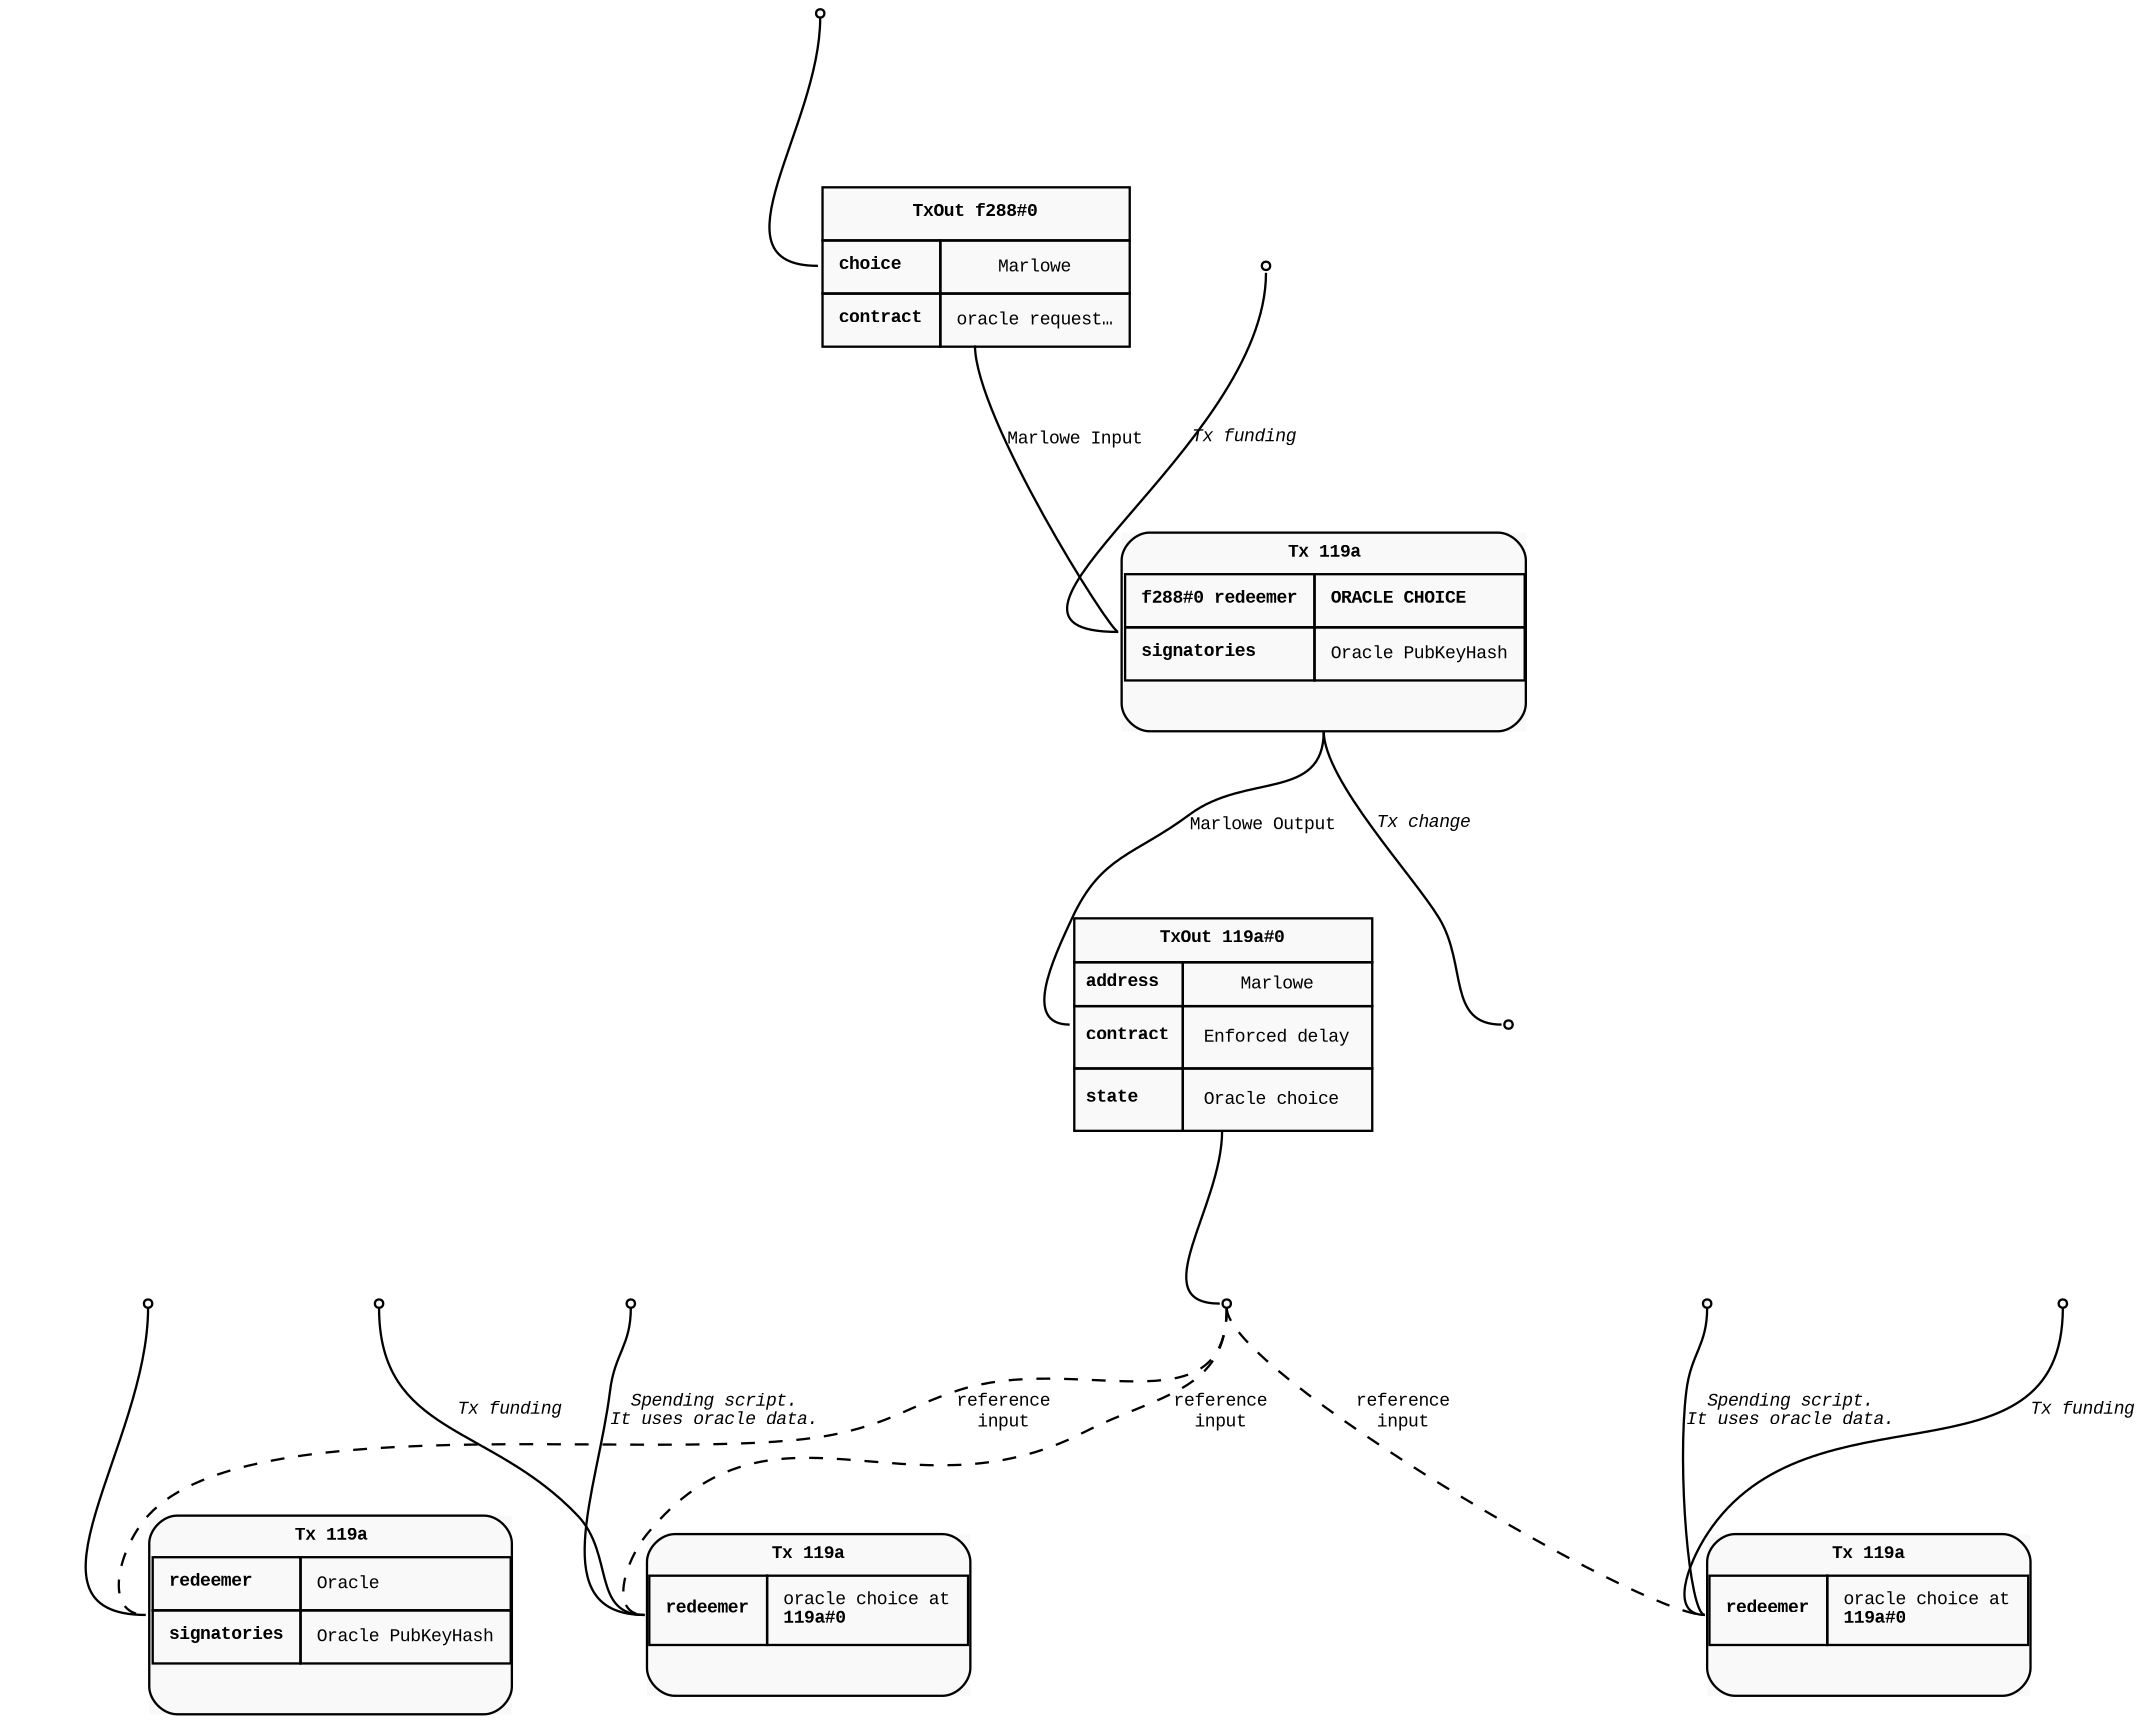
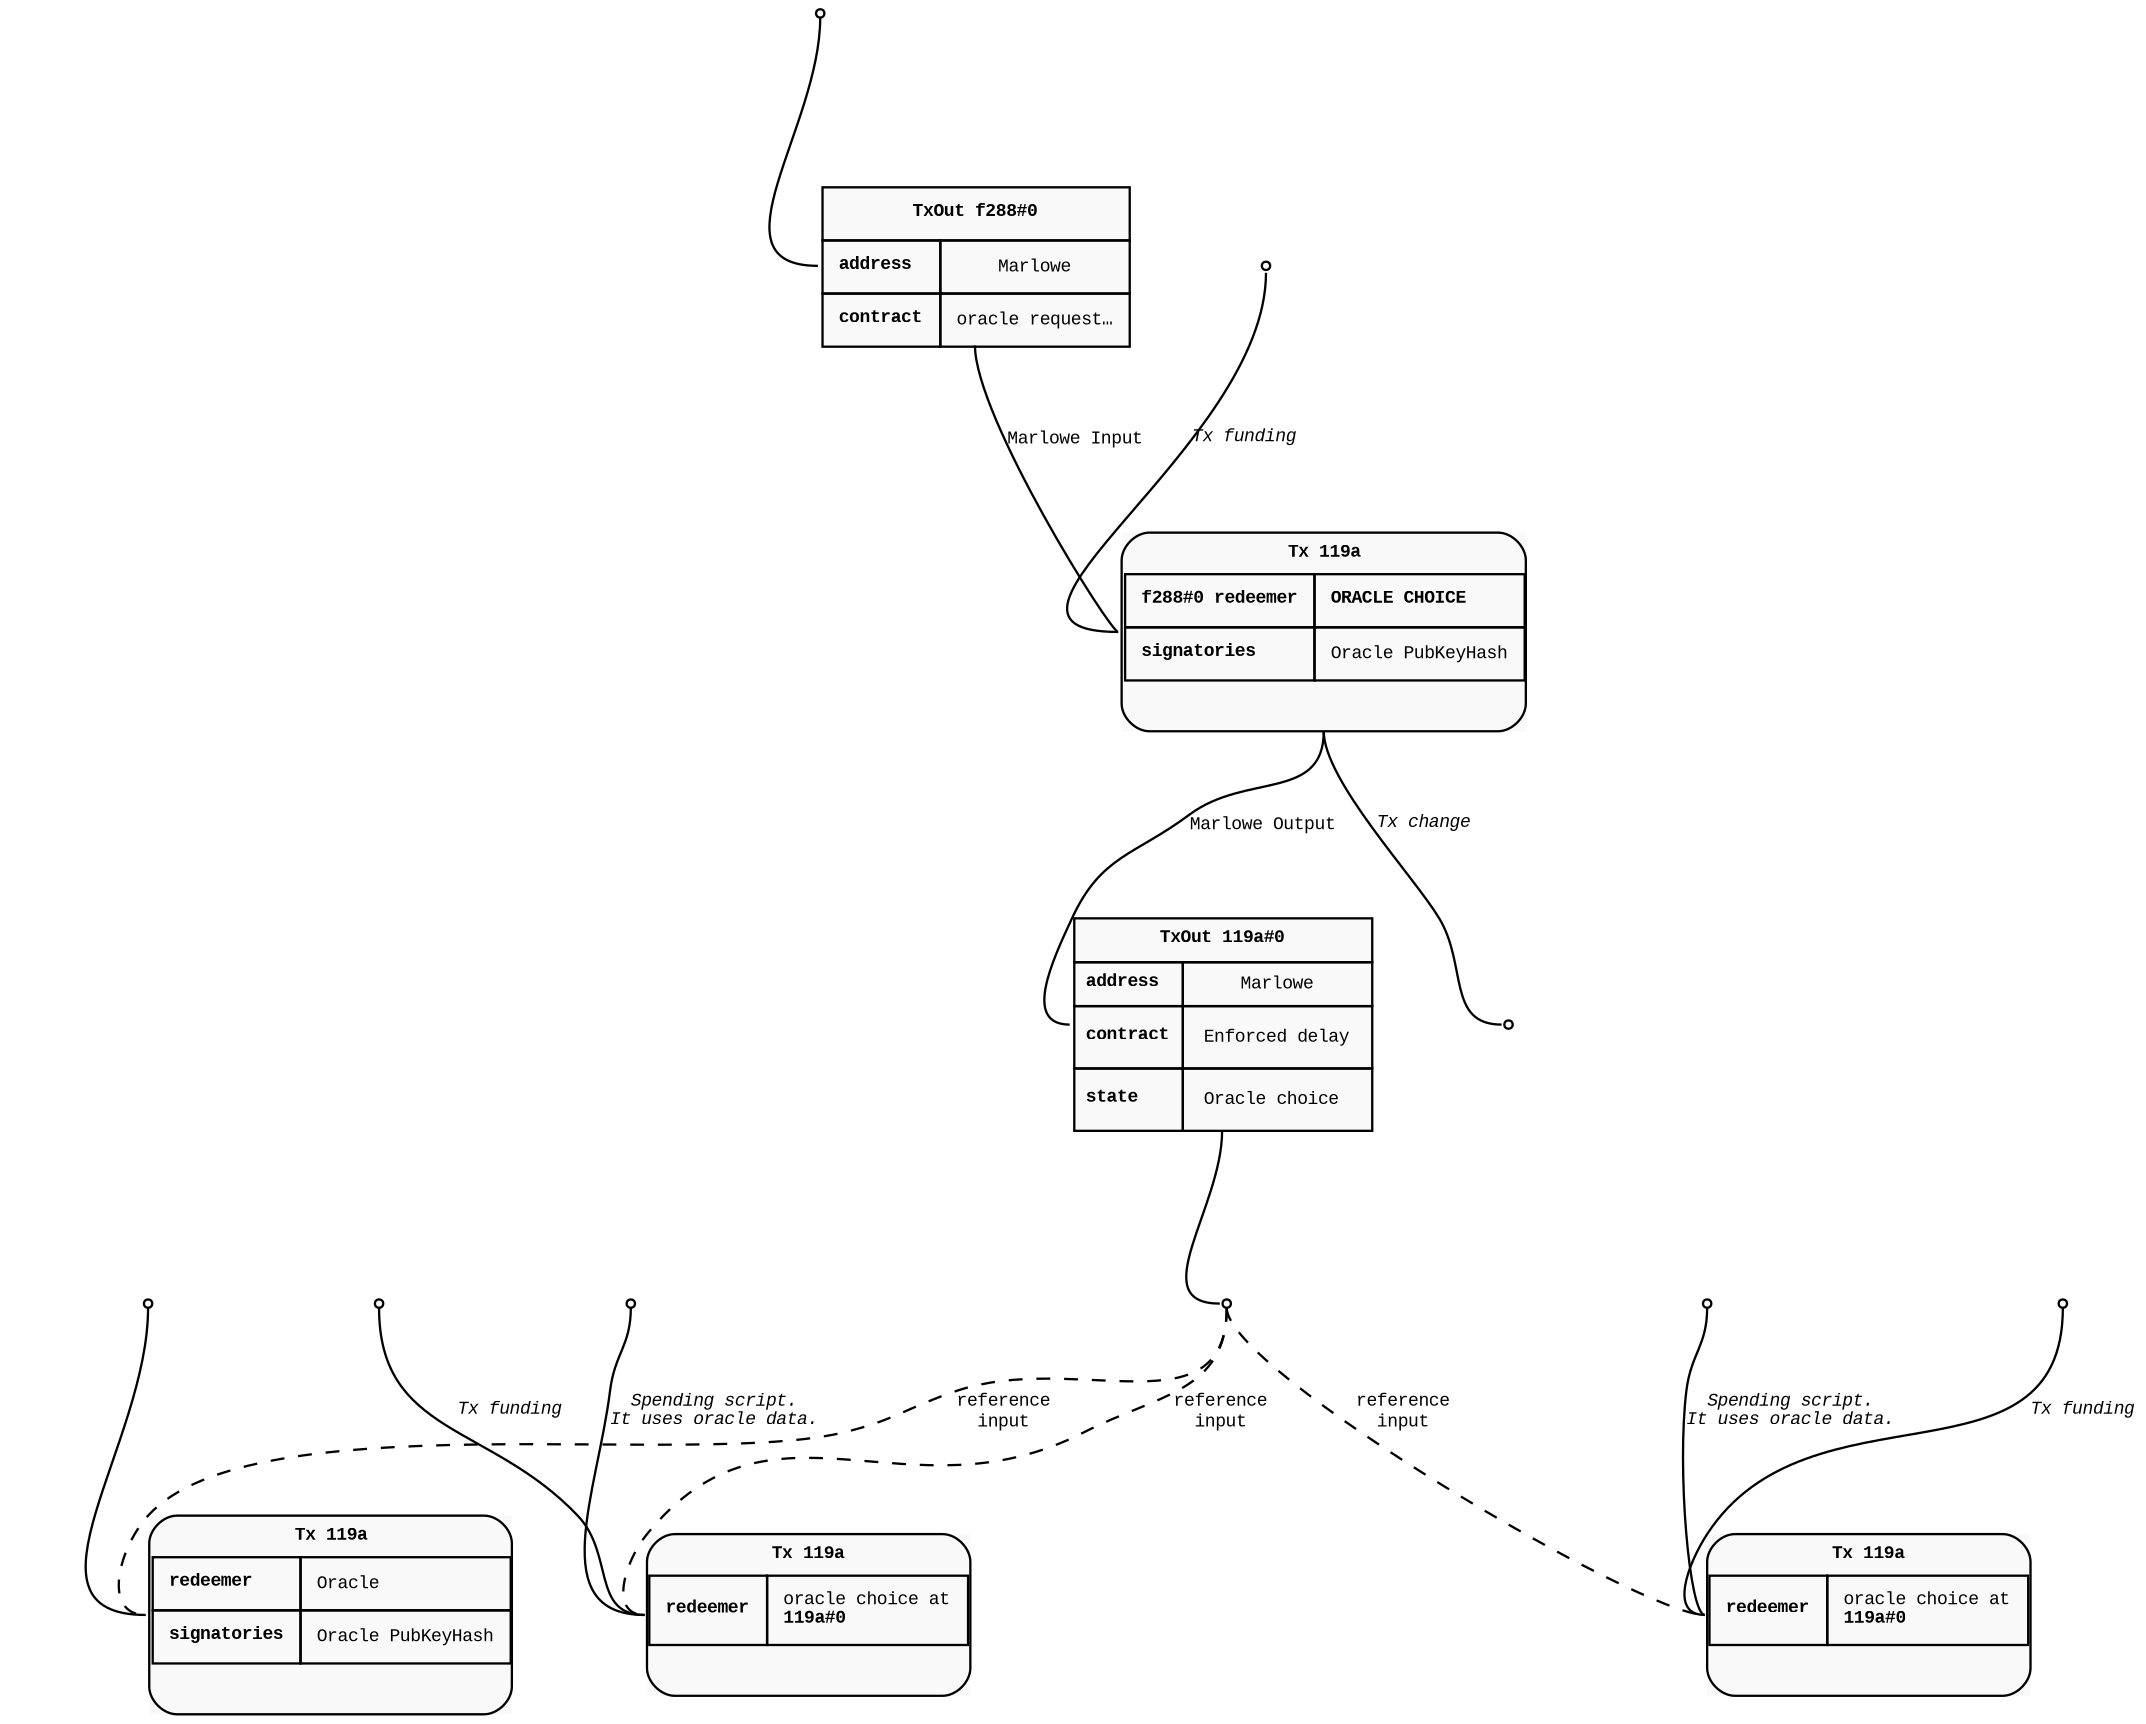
  digraph {
    nodesep=0.8
    rankdir=TD
    ranksep=1
    node [fillcolor="#f9f9f9" fontname="Courier New" fontsize="8pt" shape=point style=filled]
    edge [arrowhead=none color="#aaa" fontname="Courier New" fontsize="8pt" headport=w tailport=s]
    MarloweInitialThreadPoint
-   n2 [border=0 label=<     <TABLE CELLSPACING="0" CELLPADDING="6" border="0" CELLBORDER="1" color="#aaa">       <TR>         <TD colspan="2" align="center"><b>TxOut f288#0</b></TD>       </TR>       <TR>         <TD align="left"><b>choice</b></TD>         <TD>Marlowe</TD>       </TR>       <TR>         <TD align="left" balign="left"><b>contract</b></TD>         <TD align="left" balign="left">oracle request…</TD>       </TR>     </TABLE>   > shape=plain]
+   n2 [border=0 label=<     <TABLE CELLSPACING="0" CELLPADDING="6" border="0" CELLBORDER="1" color="#aaa">       <TR>         <TD colspan="2" align="center"><b>TxOut f288#0</b></TD>       </TR>       <TR>         <TD align="left"><b>address</b></TD>         <TD>Marlowe</TD>       </TR>       <TR>         <TD align="left" balign="left"><b>contract</b></TD>         <TD align="left" balign="left">oracle request…</TD>       </TR>     </TABLE>   > shape=plain]
    n3 [color="#aaa" label=<     <TABLE CELLSPACING="0" CELLPADDING="4" border="1" CELLBORDER="0" style="rounded" color="#aaa">       <TR>         <TD colspan="2" align="center"><b>Tx 119a</b></TD>       </TR>       <TR>         <TD CELLPADDING="0">           <TABLE CELLSPACING="0" CELLPADDING="6" border="0" CELLBORDER="0">             <TR>               <TD border="1" align="left"><b>f288#0 redeemer</b></TD>               <TD border="1" align="left" balign="left"><b>ORACLE CHOICE</b></TD>             </TR>             <TR>               <TD border="1" align="left"><b>signatories</b></TD>               <TD border="1" align="left">Oracle PubKeyHash</TD>             </TR>             <TR>               <TD collspan="2" align="center"> </TD>             </TR>           </TABLE>         </TD>       </TR>     </TABLE>   > shape=plain]
    n4 [border=1 color="#000" label=<     <TABLE CELLSPACING="0" CELLPADDING="4" border="0" CELLBORDER="1" color="#aaa">       <TR>         <TD colspan="2" align="center"><b>TxOut 119a#0</b></TD>       </TR>       <TR>         <TD align="left"><b>address</b></TD>         <TD>Marlowe</TD>       </TR>       <TR>         <TD align="left"><b>contract</b></TD>         <TD align="left" balign="left" cellpadding="8">Enforced delay</TD>       </TR>       <TR>         <TD align="left"><b>state</b></TD>         <TD align="left" balign="left" cellpadding="8">Oracle choice</TD>       </TR>     </TABLE>   > shape=plain]
    change
    FundingOutput
    MarloweResultingThreadPoint
    n8 [color="#aaa" label=<     <TABLE CELLSPACING="0" CELLPADDING="4" border="1" CELLBORDER="0" style="rounded" color="#aaa">       <TR>         <TD colspan="2" align="center"><b>Tx 119a</b></TD>       </TR>       <TR>         <TD CELLPADDING="0">           <TABLE CELLSPACING="0" CELLPADDING="6" border="0" CELLBORDER="0">             <TR>               <TD border="1" align="left"><b>redeemer</b></TD>               <TD border="1" align="left" balign="left">Oracle</TD>             </TR>             <TR>               <TD border="1" align="left"><b>signatories</b></TD>               <TD border="1" align="left">Oracle PubKeyHash</TD>             </TR>             <TR>               <TD collspan="2" align="center"> </TD>             </TR>           </TABLE>         </TD>       </TR>     </TABLE>   > shape=plain]
    n9 [color="#aaa" label=<     <TABLE CELLSPACING="0" CELLPADDING="4" border="1" CELLBORDER="0" style="rounded" color="#aaa">       <TR>         <TD colspan="2" align="center"><b>Tx 119a</b></TD>       </TR>       <TR>         <TD CELLPADDING="0">           <TABLE CELLSPACING="0" CELLPADDING="6" border="0" CELLBORDER="0">             <TR>               <TD border="1" align="left"><b>redeemer</b></TD>               <TD border="1" align="left" balign="left">oracle choice at<br/><b>119a#0</b></TD>             </TR>             <TR>               <TD collspan="2" align="center"> </TD>             </TR>           </TABLE>         </TD>       </TR>     </TABLE>   > shape=plain]
    n10 [color="#aaa" label=<     <TABLE CELLSPACING="0" CELLPADDING="4" border="1" CELLBORDER="0" style="rounded" color="#aaa">       <TR>         <TD colspan="2" align="center"><b>Tx 119a</b></TD>       </TR>       <TR>         <TD CELLPADDING="0">           <TABLE CELLSPACING="0" CELLPADDING="6" border="0" CELLBORDER="0">             <TR>               <TD border="1" align="left"><b>redeemer</b></TD>               <TD border="1" align="left" balign="left">oracle choice at<br/><b>119a#0</b></TD>             </TR>             <TR>               <TD collspan="2" align="center"> </TD>             </TR>           </TABLE>         </TD>       </TR>     </TABLE>   > shape=plain]
    AnotherSpendingValidatorInitialThreadPoint
    DataConsumer1Funding
    DataConsumer1SpendingScript
    DataConsumer2Funding
    DataConsumer2SpendingScript
    MarloweInitialThreadPoint -> n2
    n2 -> n3 [label=<Marlowe Input>]
    n3 -> n4 [label=<Marlowe Output>]
    n3 -> change [label=<<i>Tx change</i>>]
    n4 -> MarloweResultingThreadPoint
    FundingOutput -> n3 [label=<<i>Tx funding</i>>]
    MarloweResultingThreadPoint -> n8 [fontcolor="#888" label=<reference<br/>input> splines=ortho style=dashed]
    MarloweResultingThreadPoint -> n9 [fontcolor="#888" label=<reference<br/>input> splines=ortho style=dashed]
    MarloweResultingThreadPoint -> n10 [fontcolor="#888" label=<reference<br/>input> splines=ortho style=dashed]
    AnotherSpendingValidatorInitialThreadPoint -> n8
    DataConsumer1Funding -> n9 [label=<<i>Tx funding</i>>]
    DataConsumer1SpendingScript -> n9 [label=<<i>Spending script.<br/>It uses oracle data.</i>>]
    DataConsumer2Funding -> n10 [label=<<i>Tx funding</i>>]
    DataConsumer2SpendingScript -> n10 [label=<<i>Spending script.<br/>It uses oracle data.</i>>]
  }
